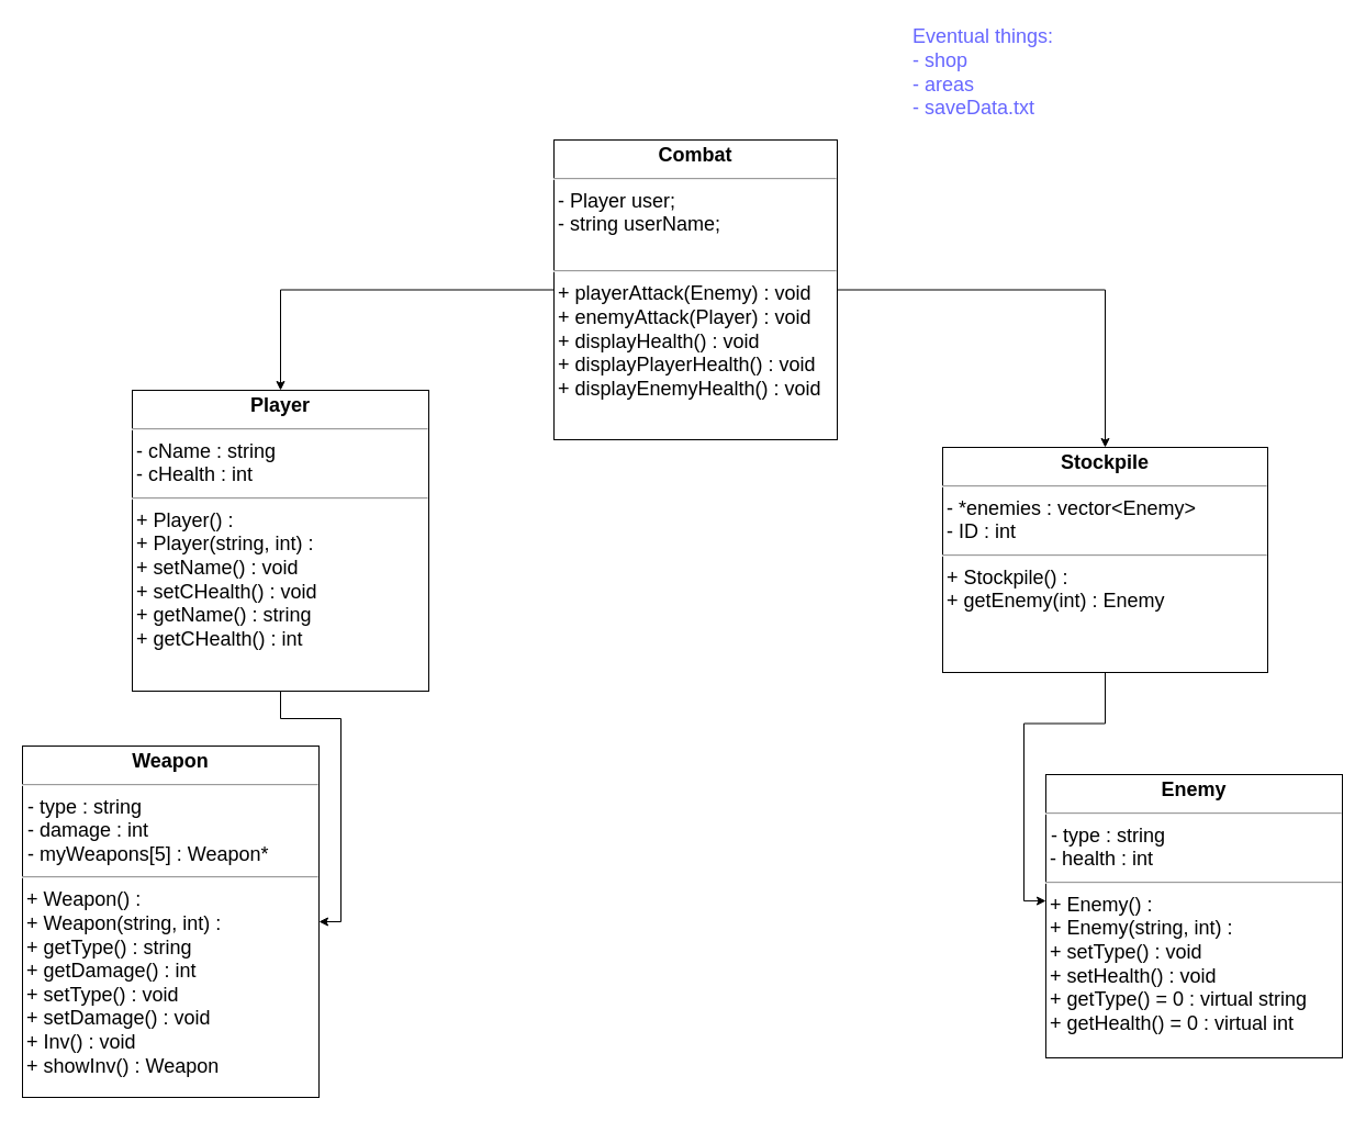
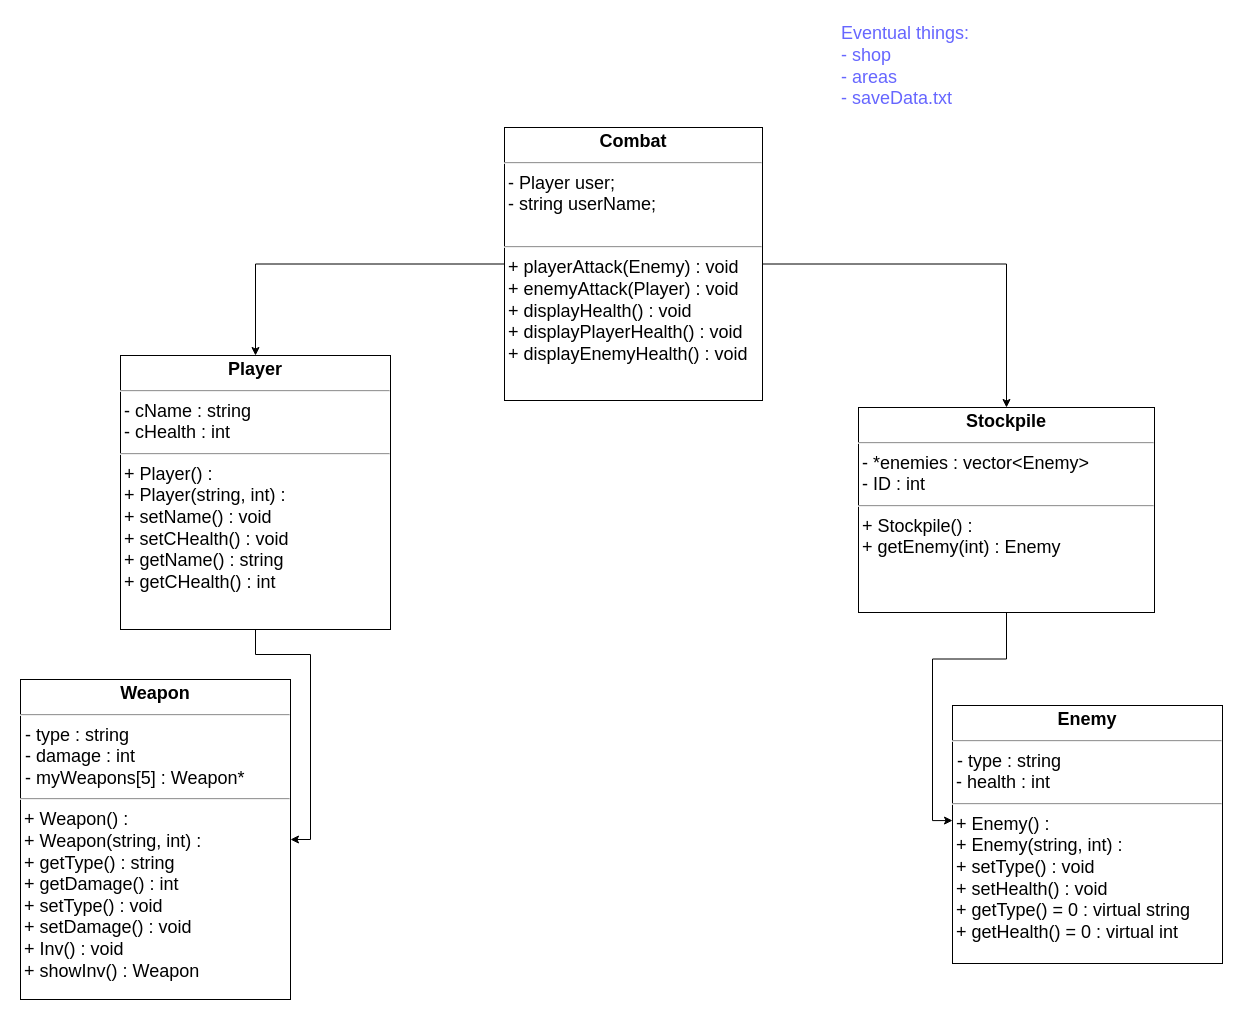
  <mxCell id="0" />
  <mxCell id="1" parent="0" />
  <mxCell id="2" value="&lt;p style=&quot;margin: 4px 0px 0px ; text-align: center ; font-size: 18px&quot;&gt;&lt;b style=&quot;font-size: 18px&quot;&gt;Weapon&lt;/b&gt;&lt;/p&gt;&lt;hr style=&quot;font-size: 18px&quot;&gt;&lt;p style=&quot;margin: 0px 0px 0px 4px ; font-size: 18px&quot;&gt;&lt;/p&gt;&lt;span style=&quot;font-size: 18px&quot;&gt;&amp;nbsp;- type : string&lt;/span&gt;&lt;br style=&quot;padding: 0px ; margin: 0px ; font-size: 18px&quot;&gt;&lt;span style=&quot;font-size: 18px&quot;&gt;&amp;nbsp;- damage : int&lt;br style=&quot;font-size: 18px&quot;&gt;&amp;nbsp;- myWeapons[5] : Weapon*&lt;br style=&quot;font-size: 18px&quot;&gt;&lt;/span&gt;&lt;hr style=&quot;font-size: 18px&quot;&gt;&lt;p style=&quot;margin: 0px 0px 0px 4px ; font-size: 18px&quot;&gt;&lt;span style=&quot;font-size: 18px&quot;&gt;+ Weapon() :&lt;/span&gt;&lt;br style=&quot;padding: 0px ; margin: 0px ; font-size: 18px&quot;&gt;&lt;span style=&quot;font-size: 18px&quot;&gt;+ Weapon(string, int) :&lt;/span&gt;&lt;br style=&quot;padding: 0px ; margin: 0px ; font-size: 18px&quot;&gt;&lt;span style=&quot;font-size: 18px&quot;&gt;+ getType() : string&lt;/span&gt;&lt;br style=&quot;padding: 0px ; margin: 0px ; font-size: 18px&quot;&gt;&lt;span style=&quot;font-size: 18px&quot;&gt;+ getDamage() : int&lt;/span&gt;&lt;br style=&quot;padding: 0px ; margin: 0px ; font-size: 18px&quot;&gt;&lt;span style=&quot;font-size: 18px&quot;&gt;+ setType() : void&lt;/span&gt;&lt;br style=&quot;padding: 0px ; margin: 0px ; font-size: 18px&quot;&gt;&lt;span style=&quot;font-size: 18px&quot;&gt;+ setDamage() : void&amp;nbsp;&lt;/span&gt;&lt;br style=&quot;font-size: 18px&quot;&gt;&lt;/p&gt;&lt;p style=&quot;margin: 0px 0px 0px 4px ; font-size: 18px&quot;&gt;&lt;span style=&quot;font-size: 18px&quot;&gt;+ Inv() : void&lt;/span&gt;&lt;/p&gt;&lt;p style=&quot;margin: 0px 0px 0px 4px ; font-size: 18px&quot;&gt;&lt;span style=&quot;font-size: 18px&quot;&gt;+ showInv() : Weapon&lt;/span&gt;&lt;/p&gt;" style="verticalAlign=top;align=left;overflow=fill;fontSize=18;fontFamily=Helvetica;html=1;" parent="1" vertex="1"><mxGeometry x="20" y="679" width="270" height="320" as="geometry" /></mxCell>
  <mxCell id="3" style="edgeStyle=orthogonalEdgeStyle;rounded=0;orthogonalLoop=1;jettySize=auto;html=1;entryX=1;entryY=0.5;entryDx=0;entryDy=0;fontFamily=Georgia;fontSize=18;" parent="1" source="4" target="2" edge="1"><mxGeometry relative="1" as="geometry" /></mxCell>
  <mxCell id="4" value="&lt;p style=&quot;margin: 4px 0px 0px ; text-align: center ; font-size: 18px&quot;&gt;&lt;b&gt;Player&lt;/b&gt;&lt;/p&gt;&lt;hr style=&quot;font-size: 18px&quot;&gt;&lt;p style=&quot;margin: 0px 0px 0px 4px ; font-size: 18px&quot;&gt;- cName : string&lt;/p&gt;&lt;p style=&quot;margin: 0px 0px 0px 4px ; font-size: 18px&quot;&gt;- cHealth : int&lt;/p&gt;&lt;hr style=&quot;font-size: 18px&quot;&gt;&lt;p style=&quot;margin: 0px 0px 0px 4px ; font-size: 18px&quot;&gt;+ Player() :&lt;/p&gt;&lt;p style=&quot;margin: 0px 0px 0px 4px ; font-size: 18px&quot;&gt;+ Player(string, int) :&amp;nbsp;&amp;nbsp;&lt;/p&gt;&lt;p style=&quot;margin: 0px 0px 0px 4px ; font-size: 18px&quot;&gt;&lt;span&gt;+ setName() : void&lt;/span&gt;&lt;/p&gt;&lt;p style=&quot;margin: 0px 0px 0px 4px ; font-size: 18px&quot;&gt;+ setCHealth() : void&lt;/p&gt;&lt;p style=&quot;margin: 0px 0px 0px 4px ; font-size: 18px&quot;&gt;+ getName() : string&lt;br&gt;&lt;/p&gt;&lt;p style=&quot;margin: 0px 0px 0px 4px ; font-size: 18px&quot;&gt;+ getCHealth() : int&lt;/p&gt;" style="verticalAlign=top;align=left;overflow=fill;fontSize=18;fontFamily=Helvetica;html=1;" parent="1" vertex="1"><mxGeometry x="120" width="270" height="274" as="geometry" y="355" /></mxCell>
  <mxCell id="5" value="&lt;p style=&quot;margin: 4px 0px 0px ; text-align: center ; font-size: 18px&quot;&gt;&lt;b&gt;Enemy&lt;/b&gt;&lt;/p&gt;&lt;hr style=&quot;font-size: 18px&quot;&gt;&amp;nbsp;- type : string&lt;br&gt;&lt;p style=&quot;margin: 0px 0px 0px 4px ; font-size: 18px&quot;&gt;- health : int&lt;/p&gt;&lt;hr style=&quot;font-size: 18px&quot;&gt;&lt;p style=&quot;margin: 0px 0px 0px 4px ; font-size: 18px&quot;&gt;+ Enemy() :&lt;/p&gt;&lt;p style=&quot;margin: 0px 0px 0px 4px ; font-size: 18px&quot;&gt;+ Enemy(string, int) :&amp;nbsp;&lt;/p&gt;&lt;p style=&quot;margin: 0px 0px 0px 4px ; font-size: 18px&quot;&gt;+ setType() : void&lt;/p&gt;&lt;p style=&quot;margin: 0px 0px 0px 4px ; font-size: 18px&quot;&gt;+ setHealth() : void&lt;br&gt;&lt;/p&gt;&lt;p style=&quot;margin: 0px 0px 0px 4px ; font-size: 18px&quot;&gt;+ getType() = 0 : virtual string&lt;/p&gt;&lt;p style=&quot;margin: 0px 0px 0px 4px ; font-size: 18px&quot;&gt;+ getHealth() = 0 : virtual int&lt;/p&gt;&lt;p style=&quot;margin: 0px 0px 0px 4px ; font-size: 18px&quot;&gt;&lt;br&gt;&lt;/p&gt;" style="verticalAlign=top;align=left;overflow=fill;fontSize=18;fontFamily=Helvetica;html=1;" parent="1" vertex="1"><mxGeometry x="952" y="705" width="270" height="258" as="geometry" /></mxCell>
  <mxCell id="6" style="edgeStyle=orthogonalEdgeStyle;rounded=0;orthogonalLoop=1;jettySize=auto;html=1;entryX=0.5;entryY=0;entryDx=0;entryDy=0;fontSize=18;" parent="1" source="8" target="4" edge="1"><mxGeometry relative="1" as="geometry" /></mxCell>
  <mxCell id="7" style="edgeStyle=orthogonalEdgeStyle;rounded=0;orthogonalLoop=1;jettySize=auto;html=1;fontSize=18;" edge="1" parent="1" source="8" target="11"><mxGeometry relative="1" as="geometry" /></mxCell>
  <mxCell id="8" value="&lt;p style=&quot;margin: 4px 0px 0px ; text-align: center ; font-size: 18px&quot;&gt;&lt;b style=&quot;font-size: 18px&quot;&gt;Combat&lt;/b&gt;&lt;/p&gt;&lt;hr style=&quot;font-size: 18px&quot;&gt;&lt;p style=&quot;margin: 0px 0px 0px 4px ; font-size: 18px&quot;&gt;- Player user;&lt;/p&gt;&lt;p style=&quot;margin: 0px 0px 0px 4px ; font-size: 18px&quot;&gt;- string userName;&lt;/p&gt;&lt;p style=&quot;margin: 0px 0px 0px 4px ; font-size: 18px&quot;&gt;&lt;br&gt;&lt;/p&gt;&lt;hr style=&quot;font-size: 18px&quot;&gt;&lt;p style=&quot;margin: 0px 0px 0px 4px ; font-size: 18px&quot;&gt;+ playerAttack(Enemy) : void&lt;/p&gt;&lt;p style=&quot;margin: 0px 0px 0px 4px ; font-size: 18px&quot;&gt;+ enemyAttack(Player) : void&lt;/p&gt;&lt;p style=&quot;margin: 0px 0px 0px 4px ; font-size: 18px&quot;&gt;+ displayHealth() : void&lt;/p&gt;&lt;p style=&quot;margin: 0px 0px 0px 4px ; font-size: 18px&quot;&gt;+ displayPlayerHealth() : void&lt;/p&gt;&lt;p style=&quot;margin: 0px 0px 0px 4px ; font-size: 18px&quot;&gt;+ displayEnemyHealth() : void&lt;/p&gt;&lt;p style=&quot;margin: 0px 0px 0px 4px ; font-size: 18px&quot;&gt;&lt;br&gt;&lt;/p&gt;" style="verticalAlign=top;align=left;overflow=fill;fontSize=18;fontFamily=Helvetica;html=1;" parent="1" vertex="1"><mxGeometry x="504" y="127" width="258" height="273" as="geometry" /></mxCell>
- <mxCell id="9" value="Eventual things:&lt;br&gt;- shop&lt;br&gt;- areas&lt;br&gt;- saveData.txt&lt;br&gt;" style="text;html=1;align=left;verticalAlign=middle;resizable=0;points=[];autosize=1;strokeColor=none;fillColor=none;fontSize=18;fontColor=#6666FF;" parent="1" vertex="1"><mxGeometry x="829" y="20" width="138" height="92" as="geometry" /></mxCell>
+ <mxCell id="9" value="Eventual things:&lt;br&gt;- shop&lt;br&gt;- areas&lt;br&gt;- saveData.txt&lt;br&gt;" style="text;html=1;align=left;verticalAlign=middle;resizable=0;points=[];autosize=1;strokeColor=none;fillColor=none;fontSize=18;fontColor=#6666FF;" parent="1" vertex="1"><mxGeometry x="839" y="20" width="138" height="92" as="geometry" /></mxCell>
  <mxCell id="10" style="edgeStyle=orthogonalEdgeStyle;rounded=0;orthogonalLoop=1;jettySize=auto;html=1;entryX=0;entryY=0.446;entryDx=0;entryDy=0;entryPerimeter=0;fontSize=18;" edge="1" parent="1" source="11" target="5"><mxGeometry relative="1" as="geometry" /></mxCell>
  <mxCell id="11" value="&lt;p style=&quot;margin: 4px 0px 0px ; text-align: center ; font-size: 18px&quot;&gt;&lt;b&gt;Stockpile&lt;/b&gt;&lt;/p&gt;&lt;hr style=&quot;font-size: 18px&quot;&gt;&lt;p style=&quot;margin: 0px 0px 0px 4px ; font-size: 18px&quot;&gt;- *enemies : vector&amp;lt;Enemy&amp;gt;&lt;/p&gt;&lt;p style=&quot;margin: 0px 0px 0px 4px ; font-size: 18px&quot;&gt;- ID : int&lt;/p&gt;&lt;hr style=&quot;font-size: 18px&quot;&gt;&lt;p style=&quot;margin: 0px 0px 0px 4px ; font-size: 18px&quot;&gt;+ Stockpile() :&lt;/p&gt;&lt;p style=&quot;margin: 0px 0px 0px 4px ; font-size: 18px&quot;&gt;+ getEnemy(int) : Enemy&lt;/p&gt;" style="verticalAlign=top;align=left;overflow=fill;fontSize=18;fontFamily=Helvetica;html=1;" vertex="1" parent="1"><mxGeometry x="858" y="407" width="296" height="205" as="geometry" /></mxCell>
